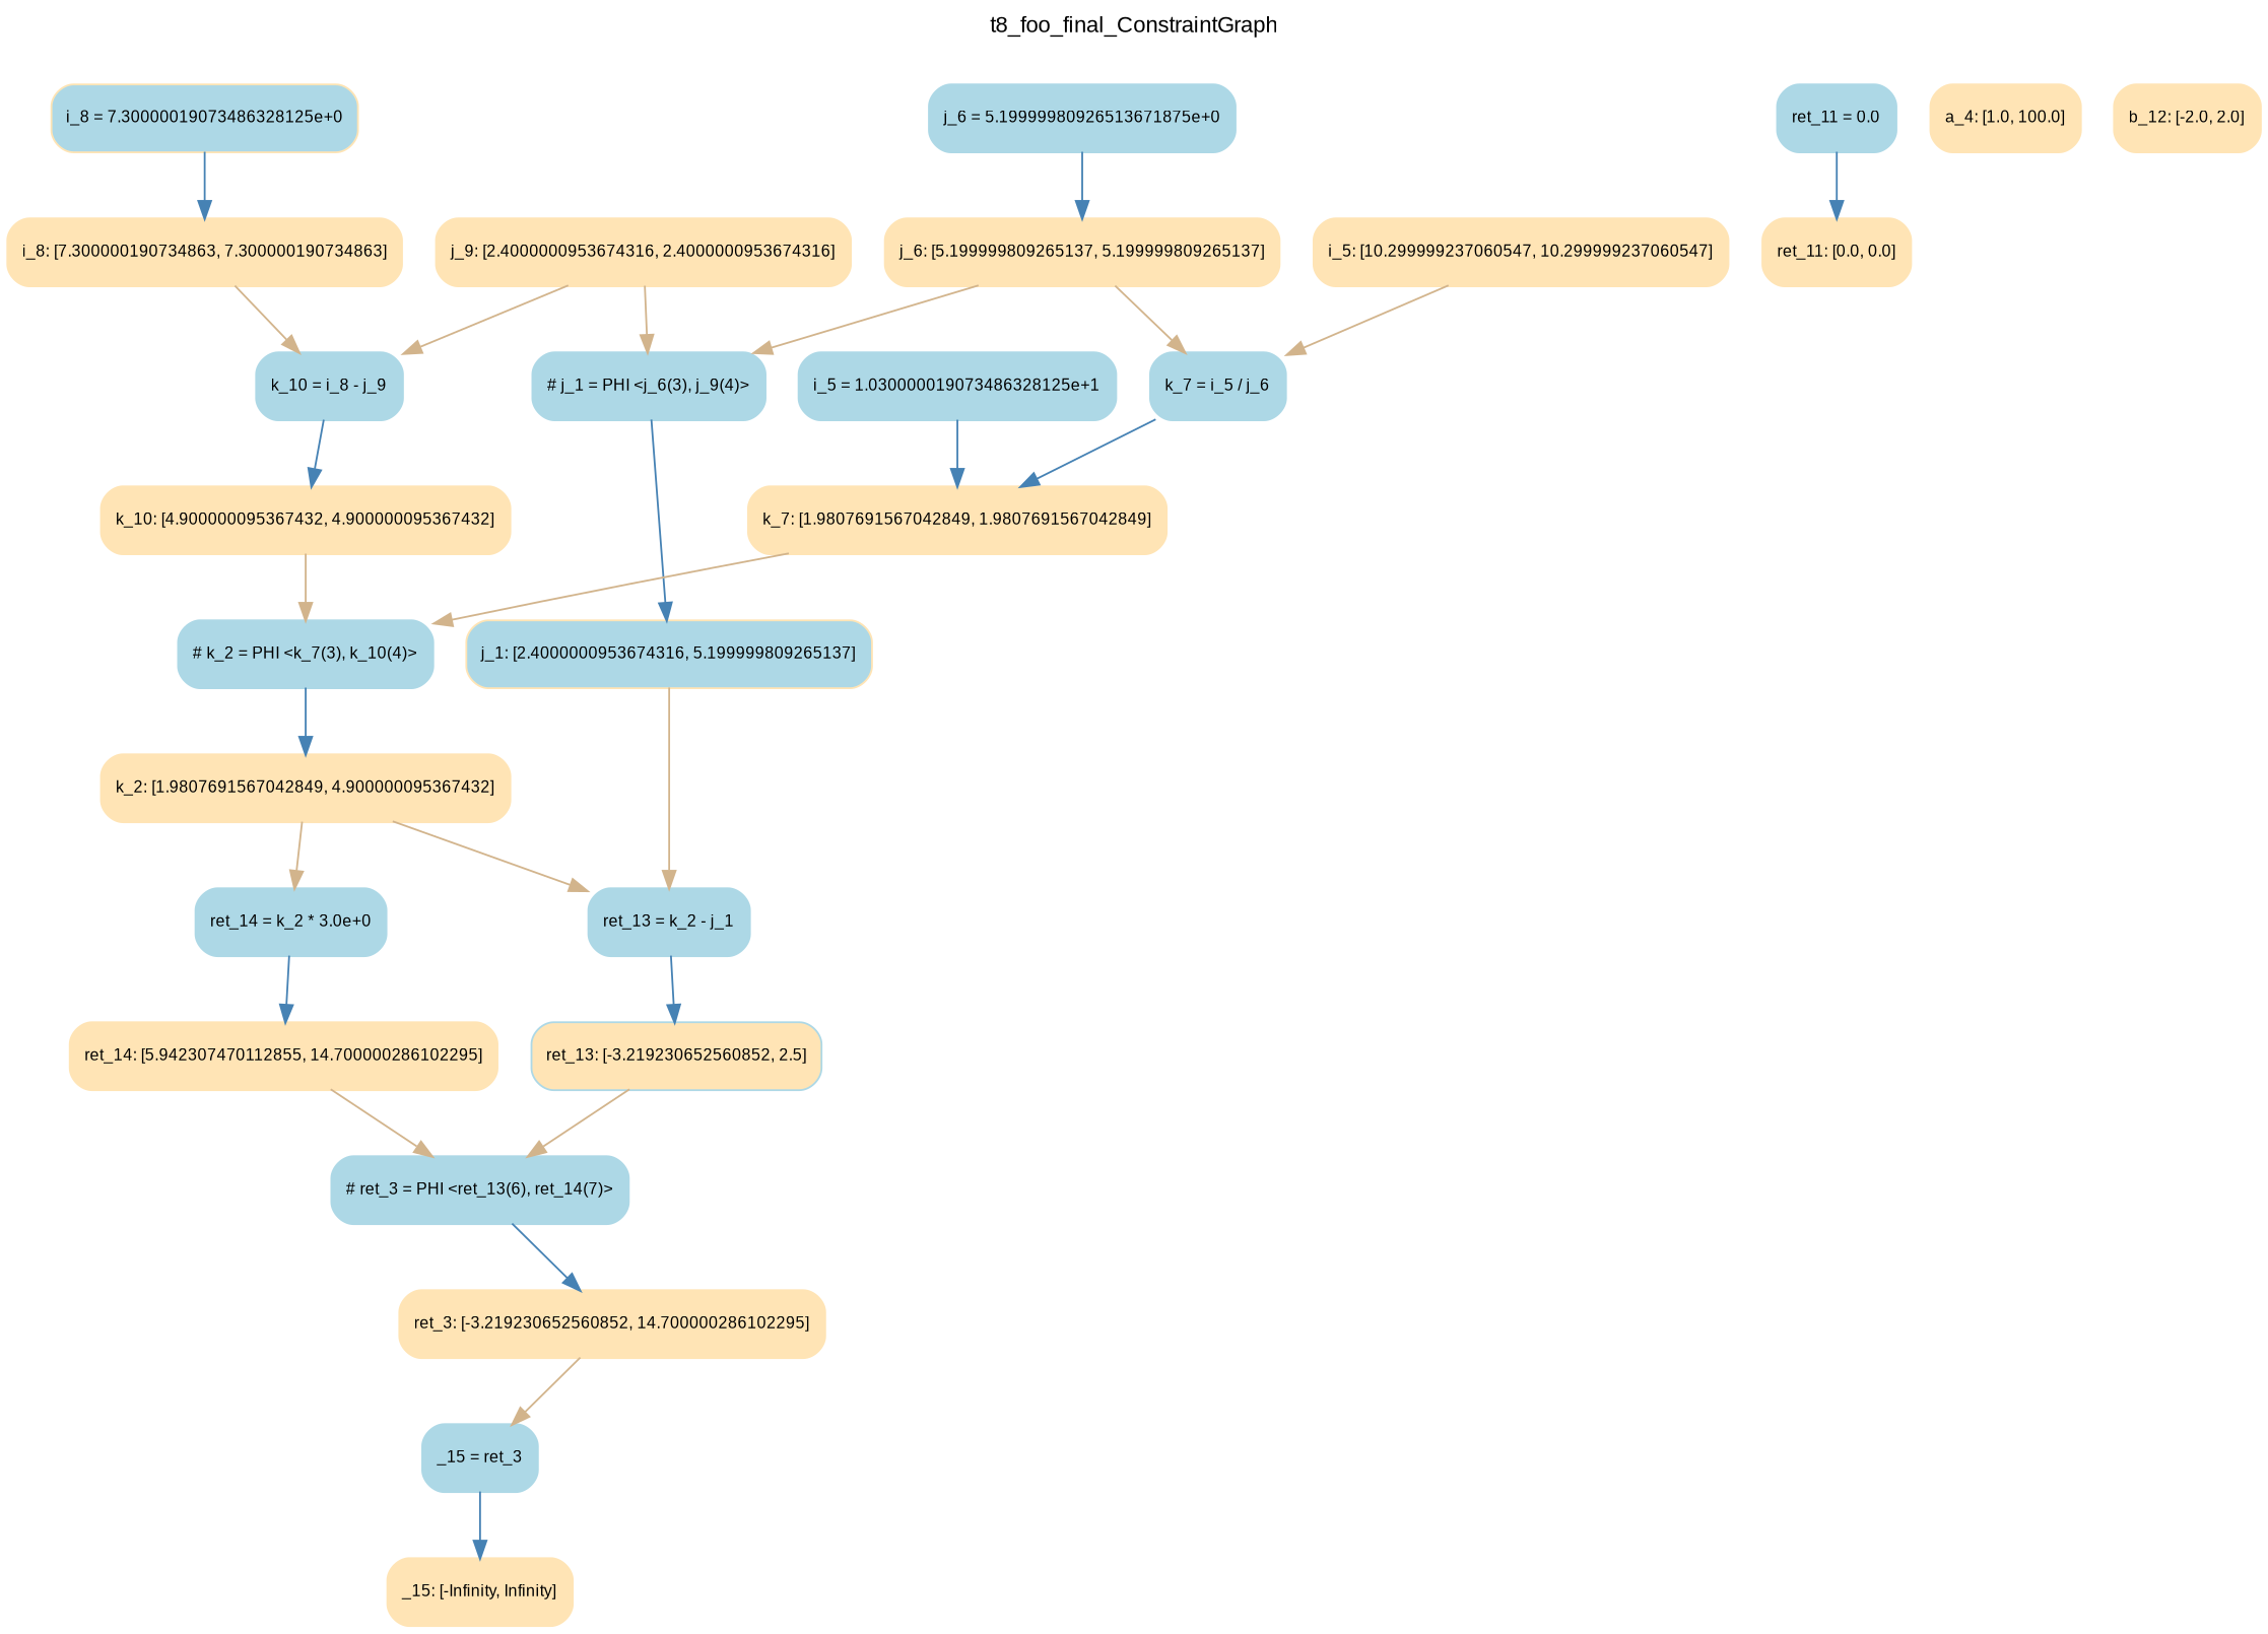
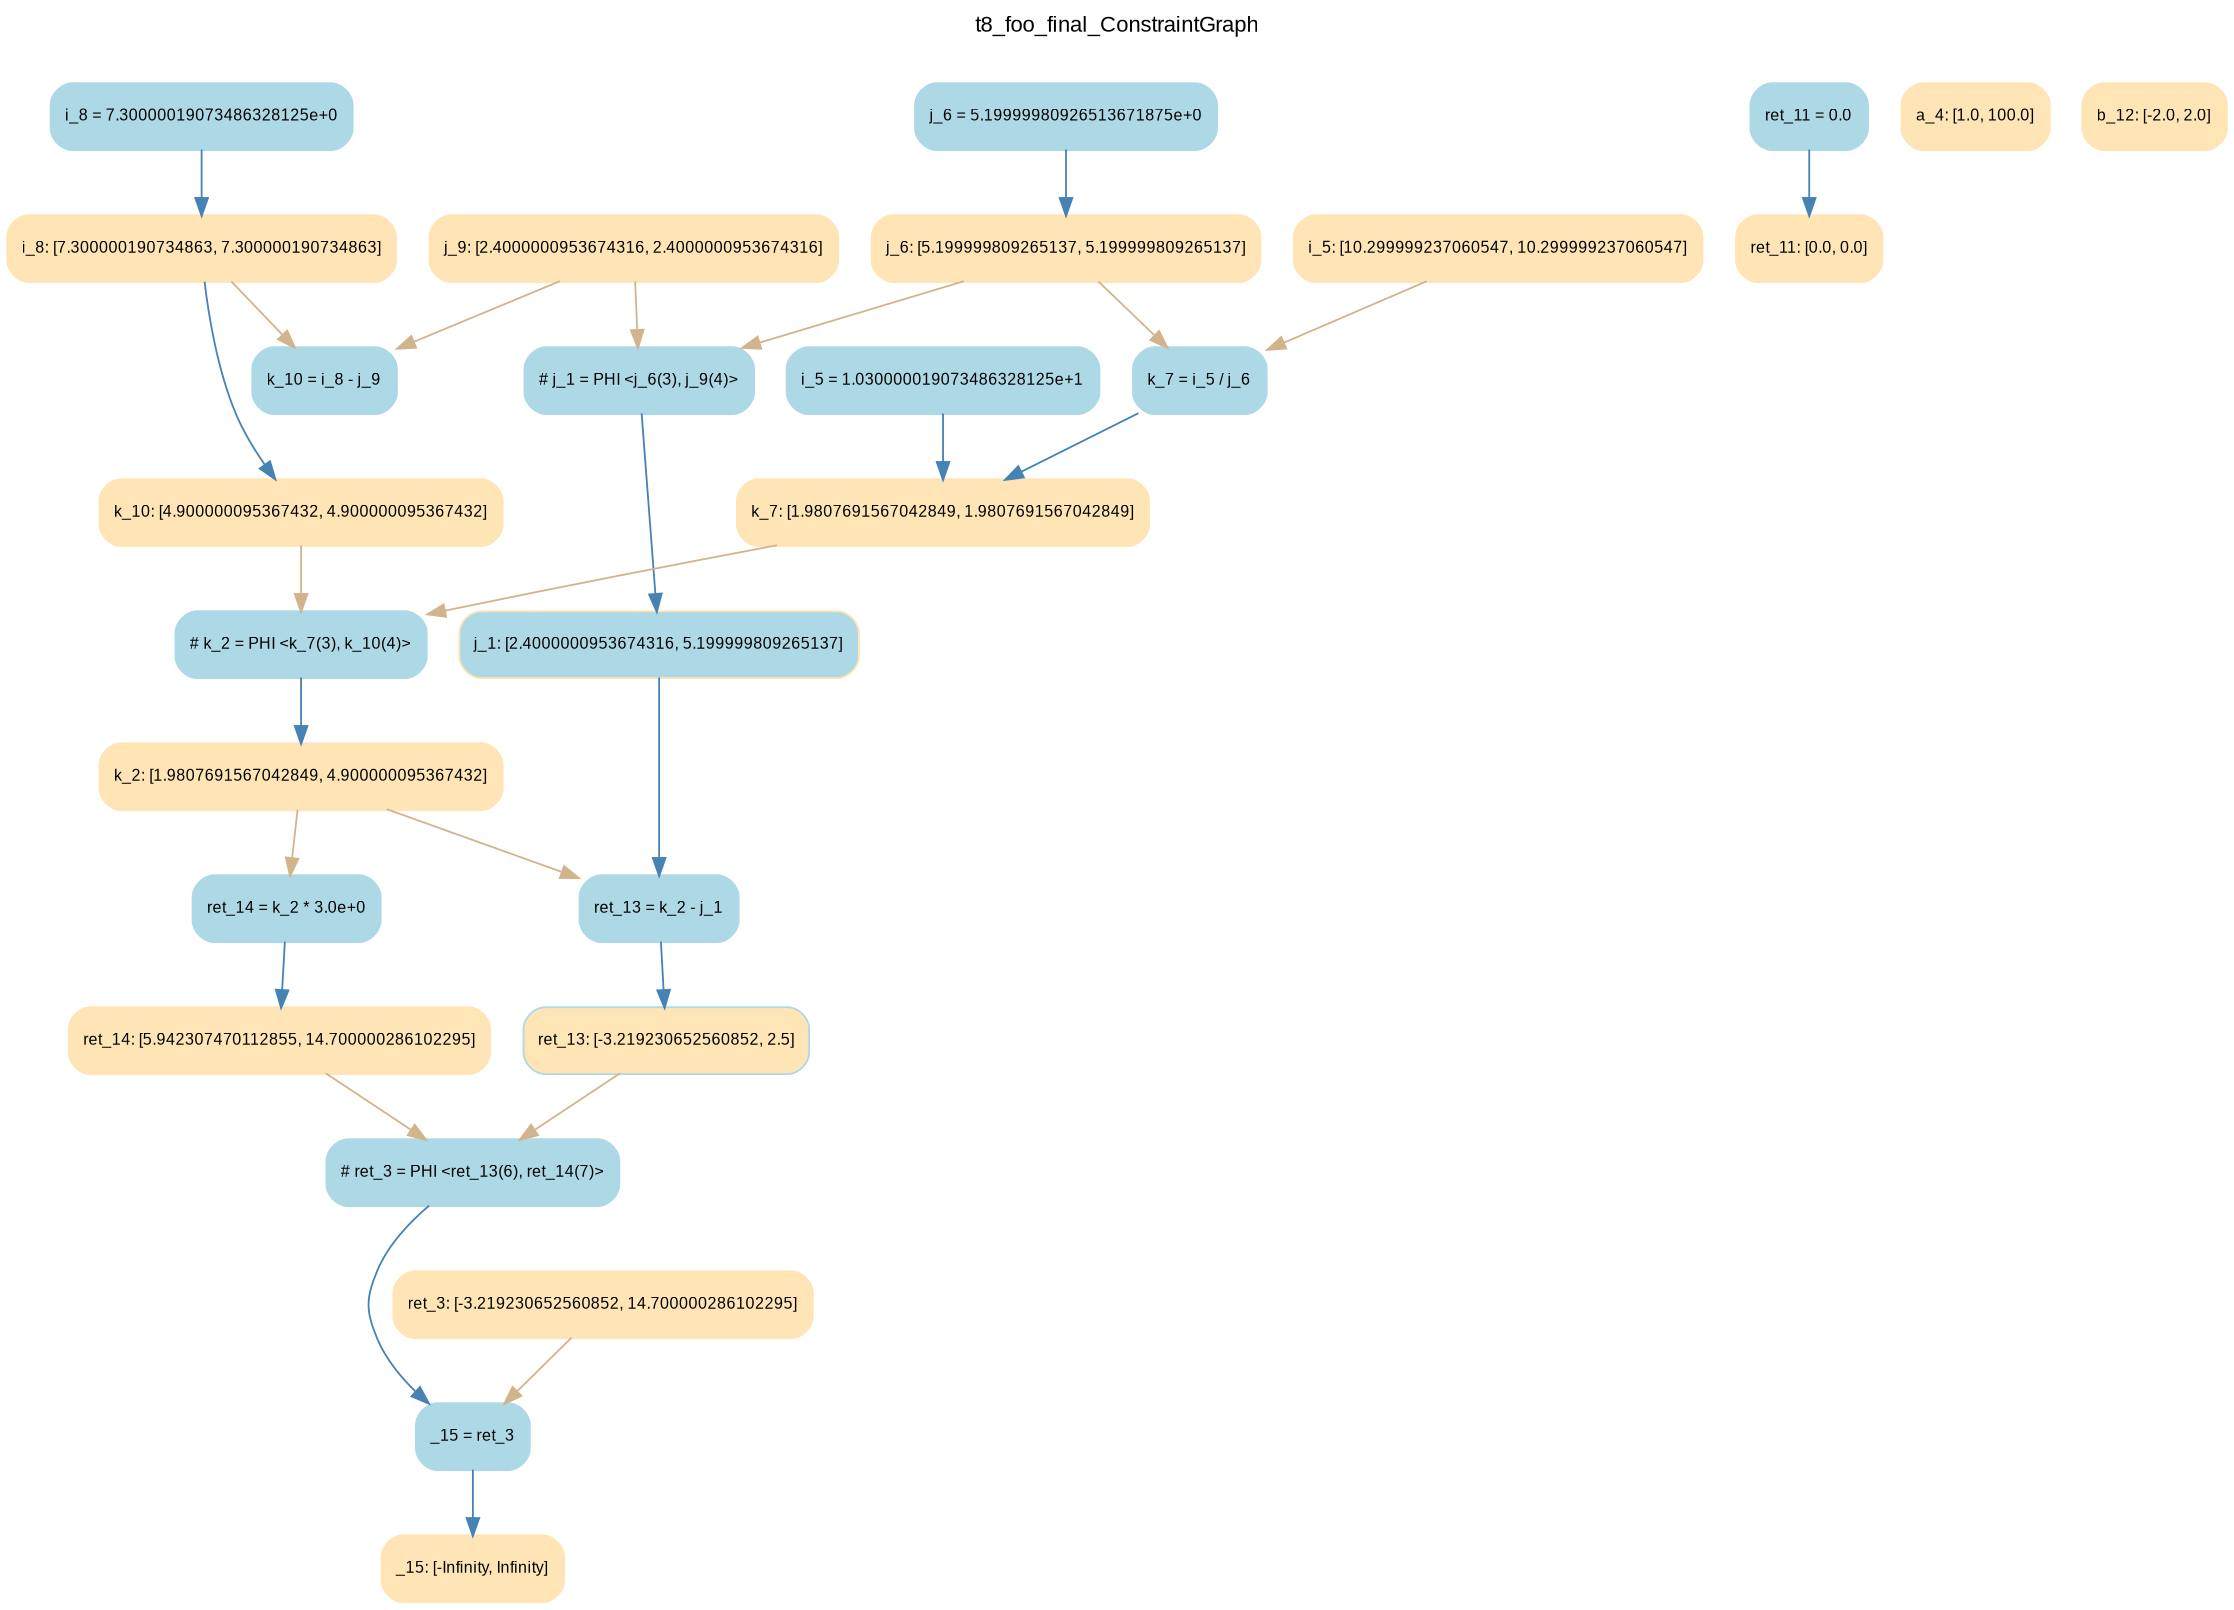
  digraph {
    fontname=Arial
    fontsize=12
    label=t8_foo_final_ConstraintGraph
    labelloc=top
    node [color=moccasin fillcolor=moccasin fontname=Arial fontsize=9 shape=Mrecord style=filled]
    edge [color=tan fontname=Arial fontsize=10]
    n1 [color=lightblue fillcolor=lightblue label="{ j_6 = 5.19999980926513671875e+0 }"]
    n2 [label="{ j_6: \[5.199999809265137, 5.199999809265137\] }"]
    n3 [color=lightblue fillcolor=lightblue label="{ k_7 = i_5 / j_6 }"]
    n4 [color=lightblue fillcolor=lightblue label="{ # j_1 = PHI \<j_6(3), j_9(4)\> }"]
    n5 [label="{ k_7: \[1.9807691567042849, 1.9807691567042849\] }"]
    n6 [fillcolor=lightblue label="{ j_1: \[2.4000000953674316, 5.199999809265137\] }"]
    n7 [color=lightblue fillcolor=lightblue label="{ i_5 = 1.030000019073486328125e+1 }"]
    n8 [label="{ i_5: \[10.299999237060547, 10.299999237060547\] }"]
    n9 [color=lightblue fillcolor=lightblue label="{ ret_11 = 0.0 }"]
    n10 [label="{ ret_11: \[0.0, 0.0\] }"]
    n11 [color=lightblue fillcolor=lightblue label="{ # ret_3 = PHI \<ret_13(6), ret_14(7)\> }"]
    n12 [label="{ ret_3: \[-3.219230652560852, 14.700000286102295\] }"]
    n13 [color=lightblue fillcolor=lightblue label="{ _15 = ret_3 }"]
    n14 [label="{ _15: \[-Infinity, Infinity\] }"]
    n15 [color=lightblue fillcolor=lightblue label="{ # k_2 = PHI \<k_7(3), k_10(4)\> }"]
    n16 [label="{ k_2: \[1.9807691567042849, 4.900000095367432\] }"]
    n17 [color=lightblue fillcolor=lightblue label="{ ret_14 = k_2 * 3.0e+0 }"]
    n18 [color=lightblue fillcolor=lightblue label="{ ret_13 = k_2 - j_1 }"]
    n19 [label="{ ret_14: \[5.942307470112855, 14.700000286102295\] }"]
    n20 [color=lightblue label="{ ret_13: \[-3.219230652560852, 2.5\] }"]
-   n21 [fillcolor=lightblue label="{ i_8 = 7.30000019073486328125e+0 }"]
+   n21 [color=lightblue fillcolor=lightblue label="{ i_8 = 7.30000019073486328125e+0 }"]
    n22 [label="{ i_8: \[7.300000190734863, 7.300000190734863\] }"]
    n23 [color=lightblue fillcolor=lightblue label="{ k_10 = i_8 - j_9 }"]
    n24 [label="{ k_10: \[4.900000095367432, 4.900000095367432\] }"]
    n25 [label="{ j_9: \[2.4000000953674316, 2.4000000953674316\] }"]
    n26 [label="{ a_4: \[1.0, 100.0\] }"]
    n27 [label="{ b_12: \[-2.0, 2.0\] }"]
    n1 -> n2 [color=steelblue]
    n2 -> n3
    n2 -> n4
    n3 -> n5 [color=steelblue]
    n4 -> n6 [color=steelblue]
    n5 -> n15
-   n6 -> n18
+   n6 -> n18 [color=steelblue]
    n7 -> n5 [color=steelblue]
    n8 -> n3
    n9 -> n10 [color=steelblue]
-   n11 -> n12 [color=steelblue]
+   n11 -> n13 [color=steelblue]
    n12 -> n13
    n13 -> n14 [color=steelblue]
    n15 -> n16 [color=steelblue]
    n16 -> n17
    n16 -> n18
    n17 -> n19 [color=steelblue]
    n18 -> n20 [color=steelblue]
    n19 -> n11
    n20 -> n11
    n21 -> n22 [color=steelblue]
    n22 -> n23
-   n23 -> n24 [color=steelblue]
+   n22 -> n24 [color=steelblue]
    n24 -> n15
    n25 -> n4
    n25 -> n23
  }
